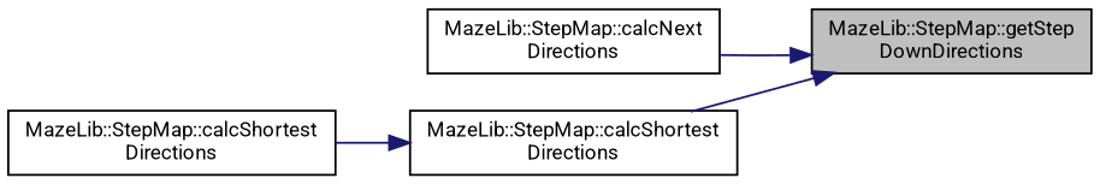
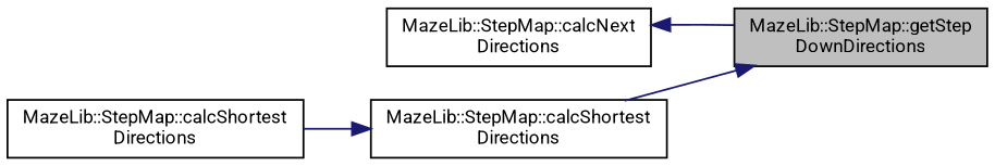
  digraph {
    rankdir=RL
    fontname=Roboto
    node [color=black fillcolor=white fontname=Roboto fontsize=10 shape=record style=filled]
    edge [color=midnightblue dir=back fontname=Roboto fontsize=10 labelfontname=Helvetica labelfontsize=10 style=solid]
    n1 [fillcolor=grey75 fontcolor=black height=0.2 label="MazeLib::StepMap::getStep\lDownDirections" width=0.4]
    n2 [height=0.2 label="MazeLib::StepMap::calcNext\lDirections" width=0.4]
    n3 [height=0.2 label="MazeLib::StepMap::calcShortest\lDirections" width=0.4]
    n4 [height=0.2 label="MazeLib::StepMap::calcShortest\lDirections" width=0.4]
-   n1 -> n2
+   n2 -> n1
    n1 -> n3
    n3 -> n4
  }
